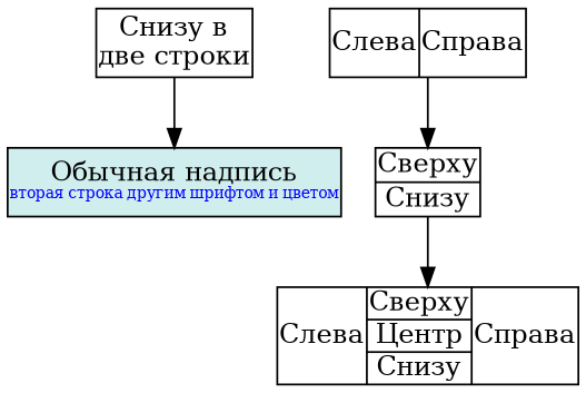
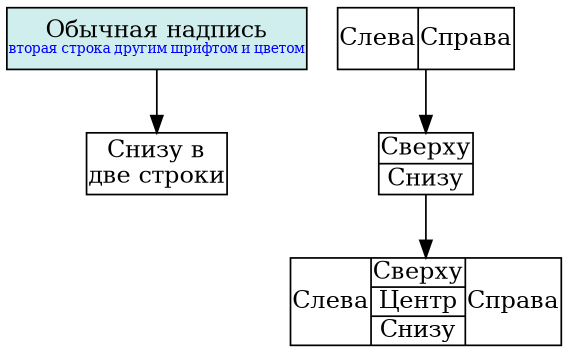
  digraph {
    node [margin=0.01 shape=record]
    n1 [label="Снизу в\nдве строки" shape=box]
    n2 [fillcolor=lightcyan2 label=<Обычная надпись<BR /><FONT COLOR="blue" POINT-SIZE="8">вторая строка другим шрифтом и цветом</FONT>> shape=box style=filled]
    n3 [label="Слева|Справа"]
    n4 [label="{Сверху|Снизу}"]
    n5 [label="Слева|{Сверху|Центр|Снизу}|Справа"]
-   n1 -> n2
+   n2 -> n1
    n3 -> n4
    n4 -> n5
  }
